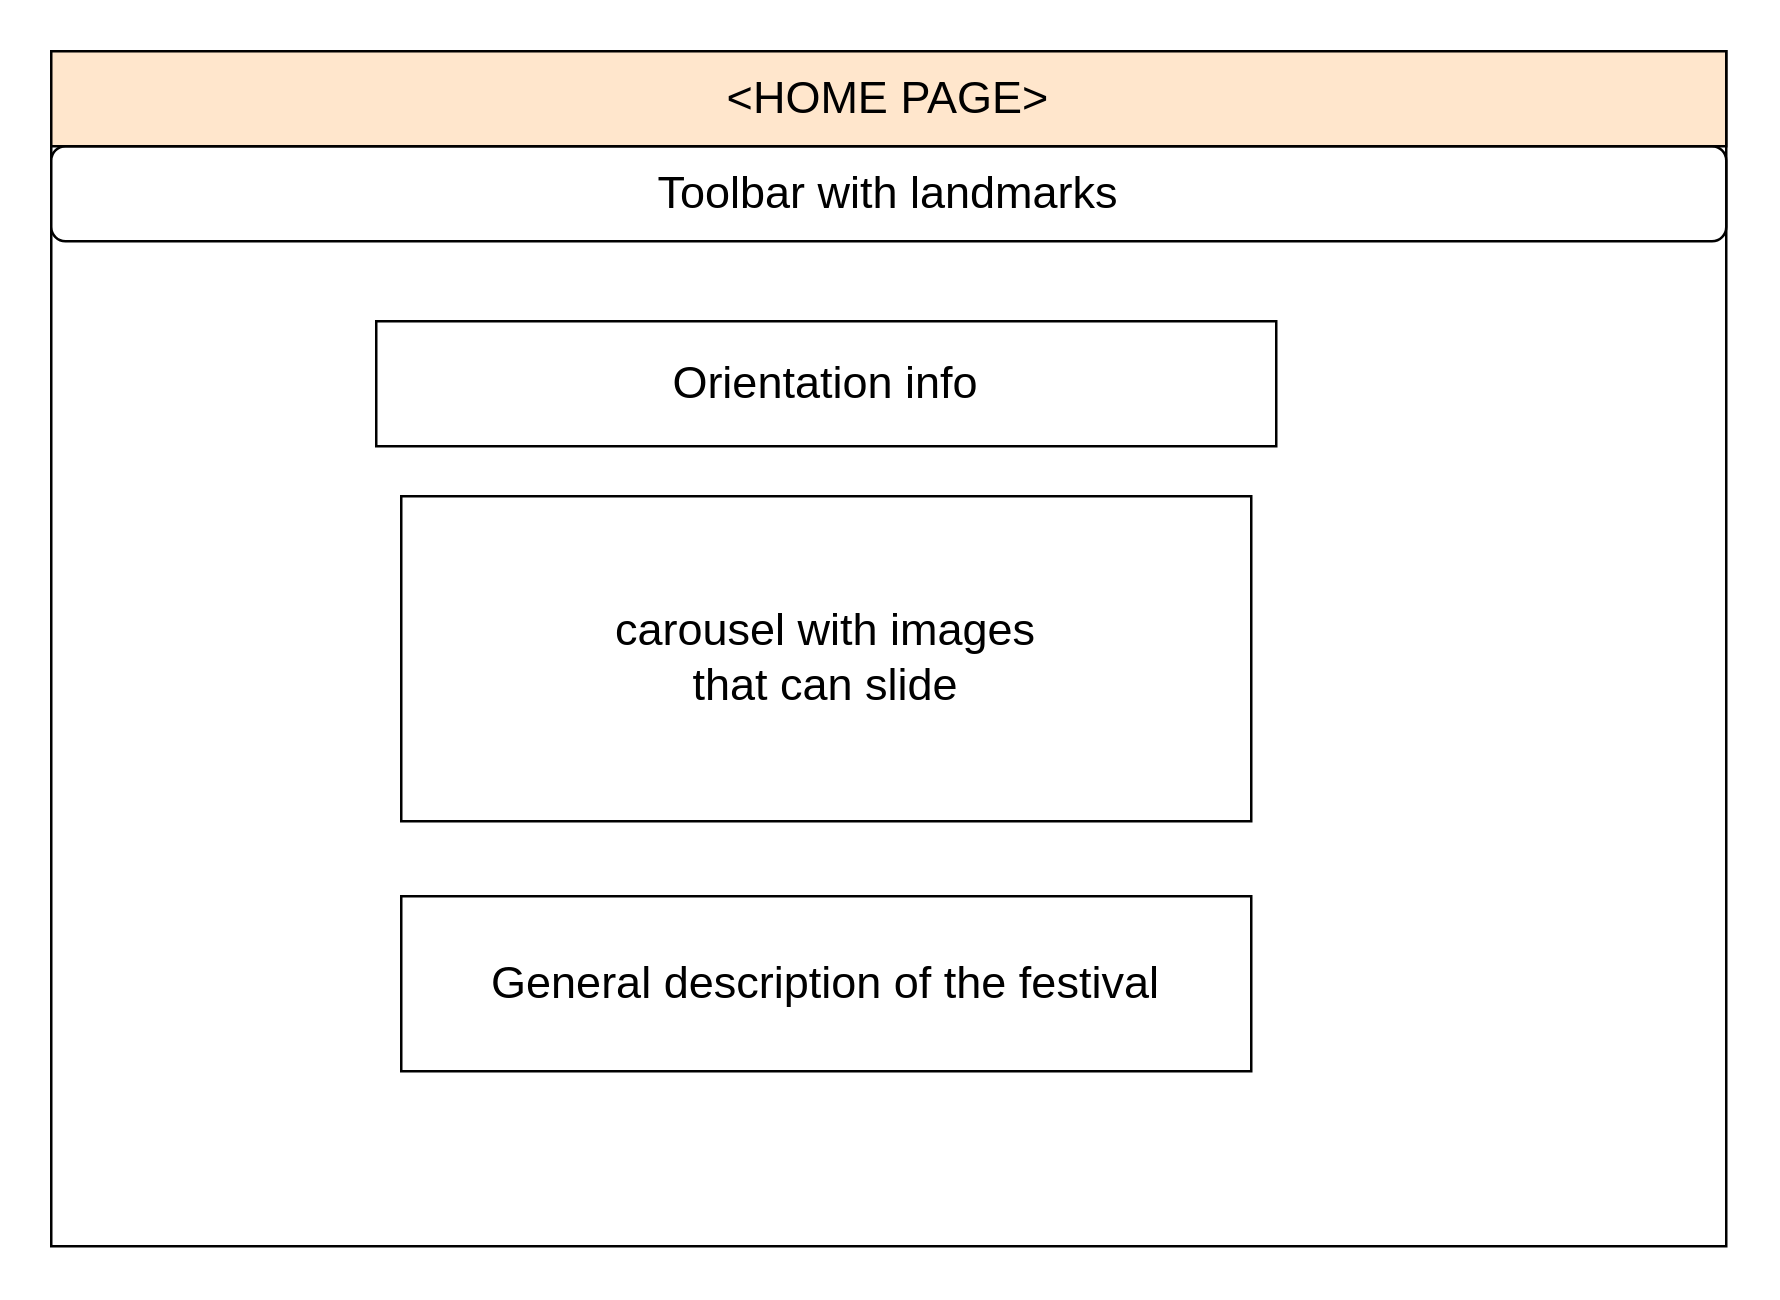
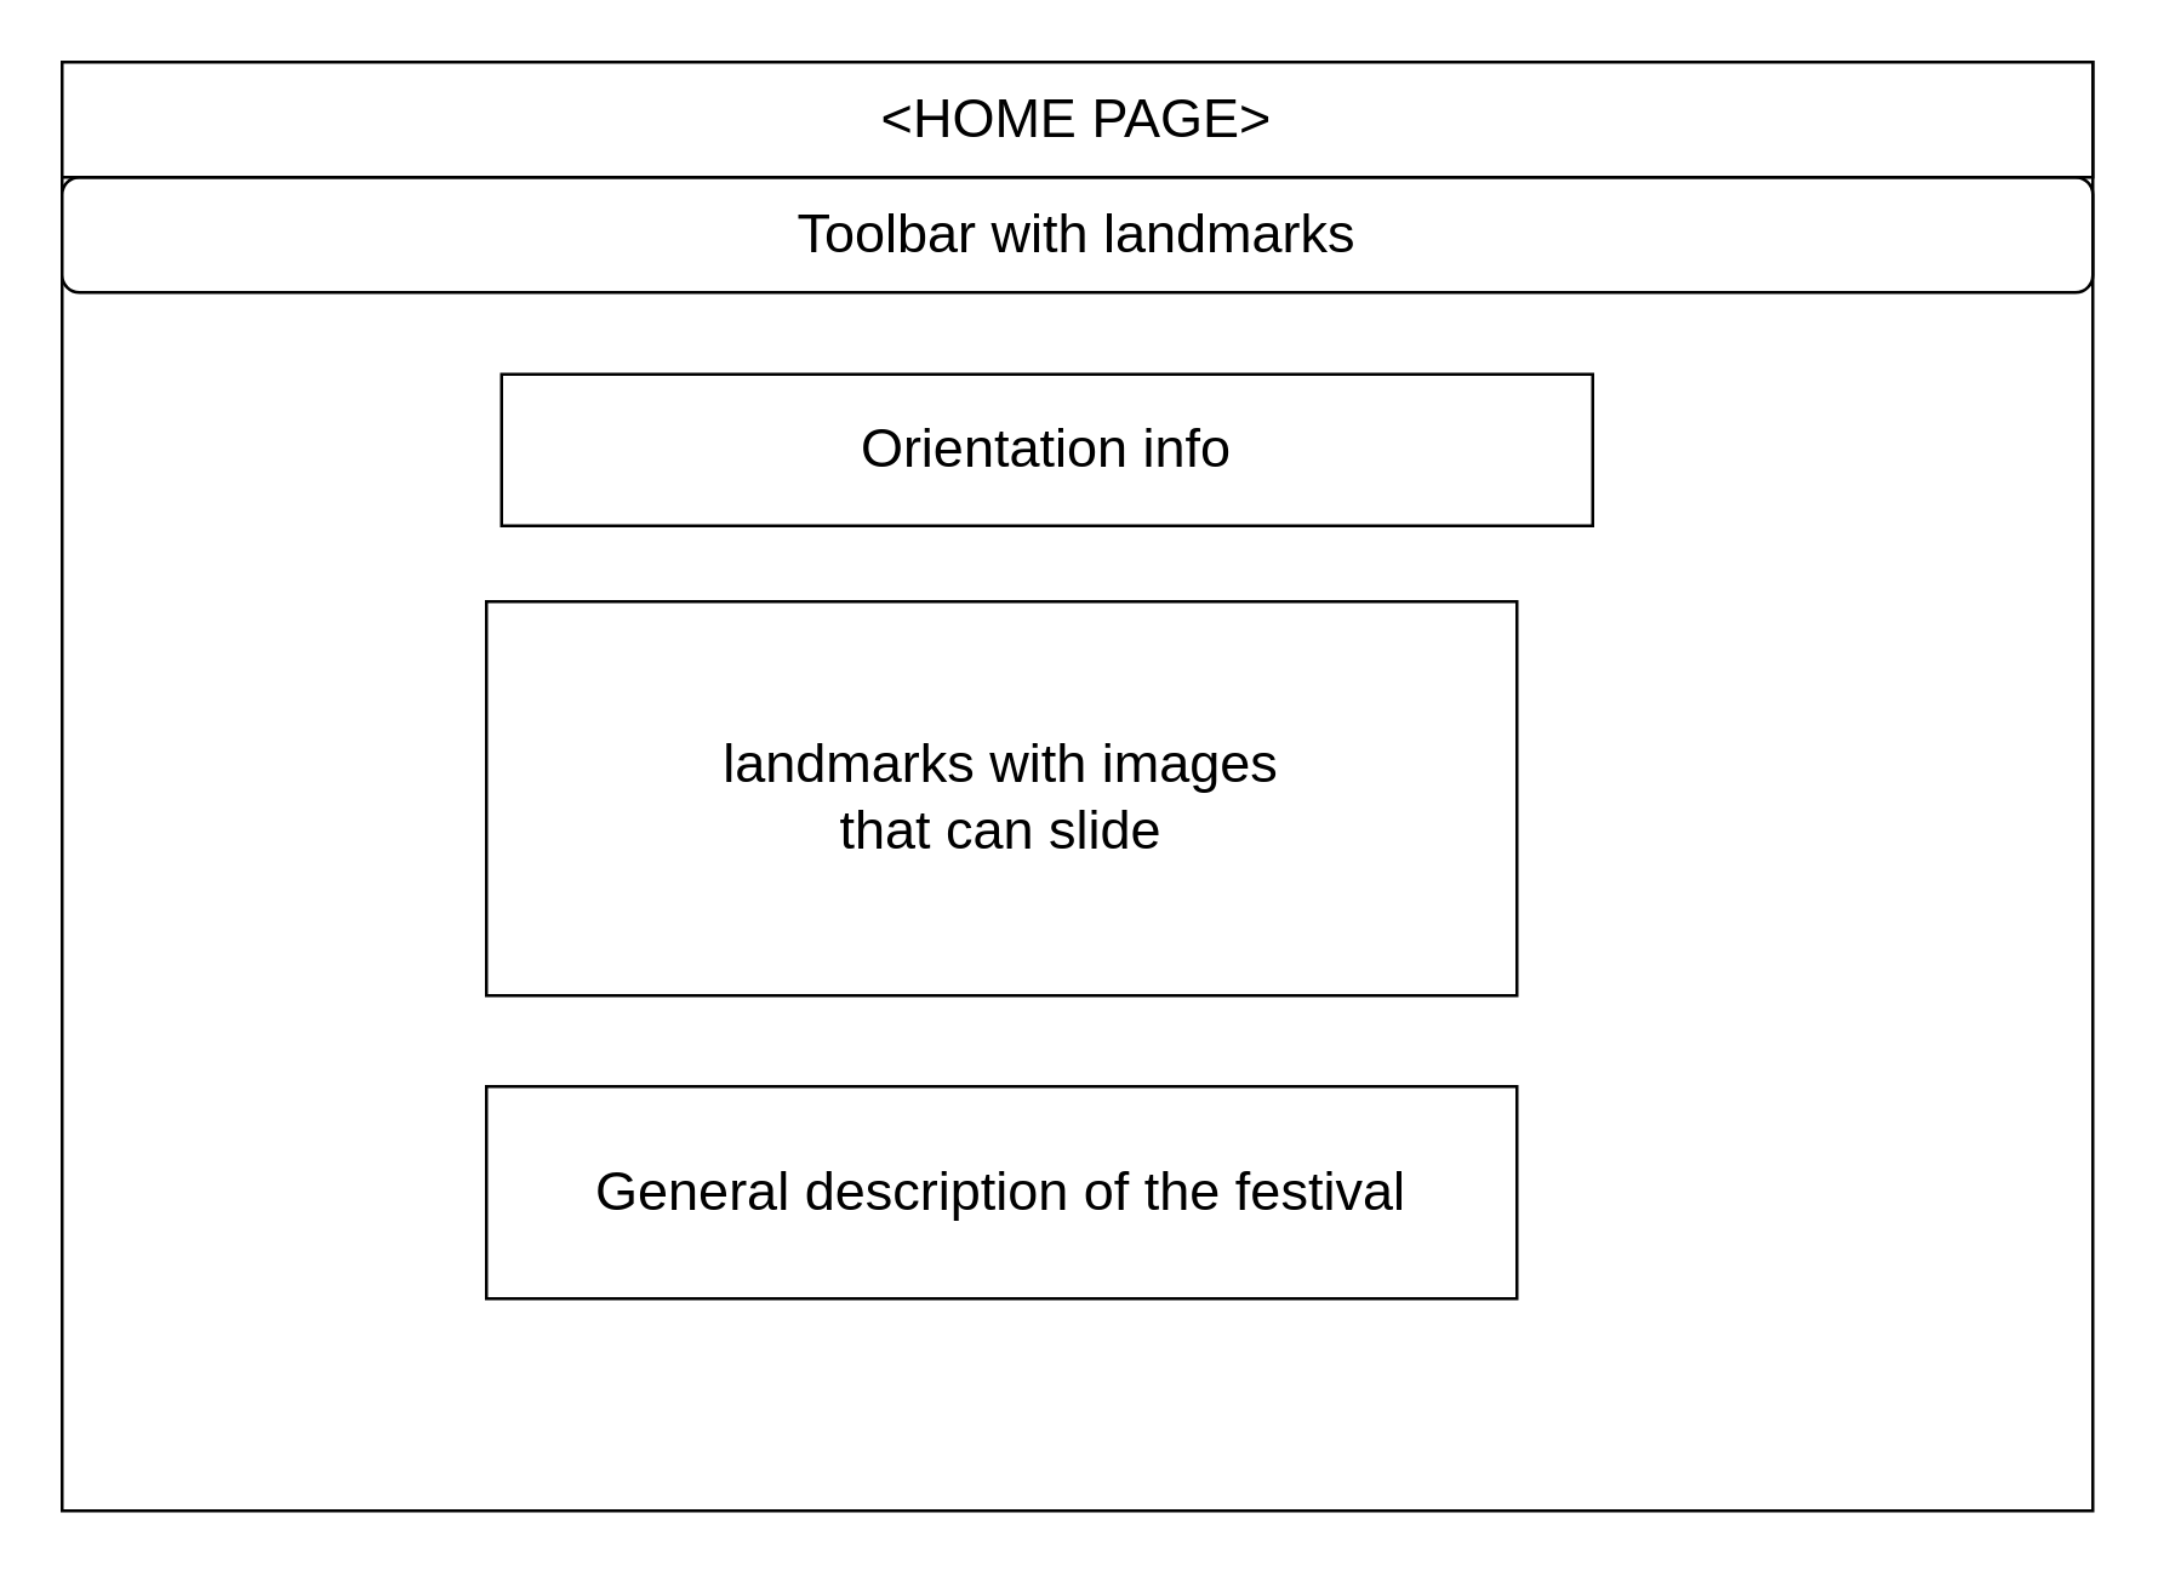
  <mxCell id="0" />
  <mxCell id="1" parent="0" />
  <mxCell id="2" value="" style="rounded=0;whiteSpace=wrap;html=1;" parent="1" vertex="1"><mxGeometry x="20" y="20" width="670" height="478" as="geometry" /></mxCell>
  <mxCell id="3" value="&lt;span style=&quot;font-size: 18px;&quot;&gt;Toolbar with landmarks&lt;/span&gt;" style="whiteSpace=wrap;html=1;fontSize=18;rounded=1;" parent="1" vertex="1"><mxGeometry x="20" y="58" width="670" height="38" as="geometry" /></mxCell>
- <mxCell id="4" value="&lt;font style=&quot;font-size: 18px;&quot;&gt;Orientation info&lt;/font&gt;" style="text;html=1;strokeColor=#000000;fillColor=none;align=center;verticalAlign=middle;whiteSpace=wrap;rounded=0;fontSize=18;" parent="1" vertex="1"><mxGeometry x="150" y="128" width="360" height="50" as="geometry" /></mxCell>
- <mxCell id="5" value="carousel with images &lt;br&gt;that can slide" style="text;html=1;strokeColor=#000000;fillColor=none;align=center;verticalAlign=middle;whiteSpace=wrap;rounded=0;fontSize=18;" parent="1" vertex="1"><mxGeometry x="160" y="198" width="340" height="130" as="geometry" /></mxCell>
+ <mxCell id="4" value="&lt;font style=&quot;font-size: 18px;&quot;&gt;Orientation info&lt;/font&gt;" style="text;html=1;strokeColor=#000000;fillColor=none;align=center;verticalAlign=middle;whiteSpace=wrap;rounded=0;fontSize=18;" parent="1" vertex="1"><mxGeometry x="165" y="123" width="360" height="50" as="geometry" /></mxCell>
+ <mxCell id="5" value="landmarks with images &lt;br&gt;that can slide" style="text;html=1;strokeColor=#000000;fillColor=none;align=center;verticalAlign=middle;whiteSpace=wrap;rounded=0;fontSize=18;" parent="1" vertex="1"><mxGeometry x="160" y="198" width="340" height="130" as="geometry" /></mxCell>
  <mxCell id="6" value="General description of the festival" style="text;html=1;strokeColor=#000000;fillColor=none;align=center;verticalAlign=middle;whiteSpace=wrap;rounded=0;fontSize=18;" parent="1" vertex="1"><mxGeometry x="160" y="358" width="340" height="70" as="geometry" /></mxCell>
- <mxCell id="7" value="&amp;lt;HOME PAGE&amp;gt;" style="rounded=0;whiteSpace=wrap;html=1;fontSize=18;fillColor=#ffe6cc;" parent="1" vertex="1"><mxGeometry x="20" y="20" width="670" height="38" as="geometry" /></mxCell>
+ <mxCell id="7" value="&amp;lt;HOME PAGE&amp;gt;" style="rounded=0;whiteSpace=wrap;html=1;fontSize=18;" parent="1" vertex="1"><mxGeometry x="20" y="20" width="670" height="38" as="geometry" /></mxCell>
